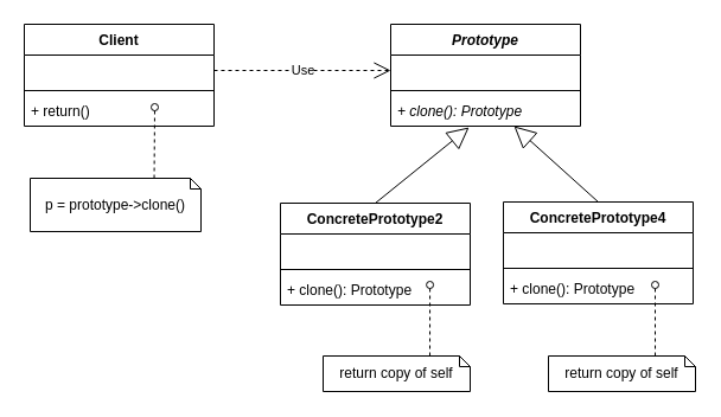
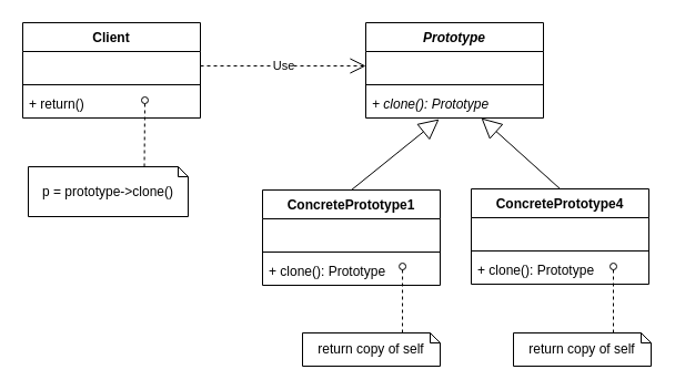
  <mxCell id="0" />
  <mxCell id="1" parent="0" />
  <mxCell id="2" value="&lt;i&gt;Prototype&lt;/i&gt;" style="swimlane;fontStyle=1;align=center;verticalAlign=top;childLayout=stackLayout;horizontal=1;startSize=26;horizontalStack=0;resizeParent=1;resizeParentMax=0;resizeLast=0;collapsible=1;marginBottom=0;whiteSpace=wrap;html=1;" parent="1" vertex="1"><mxGeometry x="329" y="20" width="160" height="86" as="geometry" /></mxCell>
  <mxCell id="3" value="&amp;nbsp;" style="text;strokeColor=none;fillColor=none;align=left;verticalAlign=top;spacingLeft=4;spacingRight=4;overflow=hidden;rotatable=0;points=[[0,0.5],[1,0.5]];portConstraint=eastwest;whiteSpace=wrap;html=1;" parent="2" vertex="1"><mxGeometry y="26" width="160" height="26" as="geometry" /></mxCell>
  <mxCell id="4" value="" style="line;strokeWidth=1;fillColor=none;align=left;verticalAlign=middle;spacingTop=-1;spacingLeft=3;spacingRight=3;rotatable=0;labelPosition=right;points=[];portConstraint=eastwest;strokeColor=inherit;" parent="2" vertex="1"><mxGeometry y="52" width="160" height="8" as="geometry" /></mxCell>
  <mxCell id="5" value="&lt;i&gt;+ clone(): Prototype&lt;/i&gt;" style="text;strokeColor=none;fillColor=none;align=left;verticalAlign=top;spacingLeft=4;spacingRight=4;overflow=hidden;rotatable=0;points=[[0,0.5],[1,0.5]];portConstraint=eastwest;whiteSpace=wrap;html=1;" parent="2" vertex="1"><mxGeometry y="60" width="160" height="26" as="geometry" /></mxCell>
- <mxCell id="6" value="ConcretePrototype2" style="swimlane;fontStyle=1;align=center;verticalAlign=top;childLayout=stackLayout;horizontal=1;startSize=26;horizontalStack=0;resizeParent=1;resizeParentMax=0;resizeLast=0;collapsible=1;marginBottom=0;whiteSpace=wrap;html=1;" parent="1" vertex="1"><mxGeometry x="236" y="171" width="160" height="86" as="geometry" /></mxCell>
+ <mxCell id="6" value="ConcretePrototype1" style="swimlane;fontStyle=1;align=center;verticalAlign=top;childLayout=stackLayout;horizontal=1;startSize=26;horizontalStack=0;resizeParent=1;resizeParentMax=0;resizeLast=0;collapsible=1;marginBottom=0;whiteSpace=wrap;html=1;" parent="1" vertex="1"><mxGeometry x="236" y="171" width="160" height="86" as="geometry" /></mxCell>
  <mxCell id="7" value="&amp;nbsp;" style="text;strokeColor=none;fillColor=none;align=left;verticalAlign=top;spacingLeft=4;spacingRight=4;overflow=hidden;rotatable=0;points=[[0,0.5],[1,0.5]];portConstraint=eastwest;whiteSpace=wrap;html=1;" parent="6" vertex="1"><mxGeometry y="26" width="160" height="26" as="geometry" /></mxCell>
  <mxCell id="8" value="" style="line;strokeWidth=1;fillColor=none;align=left;verticalAlign=middle;spacingTop=-1;spacingLeft=3;spacingRight=3;rotatable=0;labelPosition=right;points=[];portConstraint=eastwest;strokeColor=inherit;" parent="6" vertex="1"><mxGeometry y="52" width="160" height="8" as="geometry" /></mxCell>
  <mxCell id="9" value="+ clone(): Prototype" style="text;strokeColor=none;fillColor=none;align=left;verticalAlign=top;spacingLeft=4;spacingRight=4;overflow=hidden;rotatable=0;points=[[0,0.5],[1,0.5]];portConstraint=eastwest;whiteSpace=wrap;html=1;" parent="6" vertex="1"><mxGeometry y="60" width="160" height="26" as="geometry" /></mxCell>
  <mxCell id="10" value="ConcretePrototype4" style="swimlane;fontStyle=1;align=center;verticalAlign=top;childLayout=stackLayout;horizontal=1;startSize=26;horizontalStack=0;resizeParent=1;resizeParentMax=0;resizeLast=0;collapsible=1;marginBottom=0;whiteSpace=wrap;html=1;" parent="1" vertex="1"><mxGeometry x="424" y="170" width="160" height="86" as="geometry" /></mxCell>
  <mxCell id="11" value="&amp;nbsp;" style="text;strokeColor=none;fillColor=none;align=left;verticalAlign=top;spacingLeft=4;spacingRight=4;overflow=hidden;rotatable=0;points=[[0,0.5],[1,0.5]];portConstraint=eastwest;whiteSpace=wrap;html=1;" parent="10" vertex="1"><mxGeometry y="26" width="160" height="26" as="geometry" /></mxCell>
  <mxCell id="12" value="" style="line;strokeWidth=1;fillColor=none;align=left;verticalAlign=middle;spacingTop=-1;spacingLeft=3;spacingRight=3;rotatable=0;labelPosition=right;points=[];portConstraint=eastwest;strokeColor=inherit;" parent="10" vertex="1"><mxGeometry y="52" width="160" height="8" as="geometry" /></mxCell>
  <mxCell id="13" value="+ clone(): Prototype" style="text;strokeColor=none;fillColor=none;align=left;verticalAlign=top;spacingLeft=4;spacingRight=4;overflow=hidden;rotatable=0;points=[[0,0.5],[1,0.5]];portConstraint=eastwest;whiteSpace=wrap;html=1;" parent="10" vertex="1"><mxGeometry y="60" width="160" height="26" as="geometry" /></mxCell>
  <mxCell id="14" value="" style="endArrow=block;endSize=16;endFill=0;html=1;rounded=0;exitX=0.5;exitY=0;exitDx=0;exitDy=0;entryX=0.413;entryY=1.038;entryDx=0;entryDy=0;entryPerimeter=0;" parent="1" source="6" target="5" edge="1"><mxGeometry width="160" relative="1" as="geometry"><mxPoint x="110" y="80" as="sourcePoint" /><mxPoint x="270" y="80" as="targetPoint" /></mxGeometry></mxCell>
  <mxCell id="15" value="" style="endArrow=block;endSize=16;endFill=0;html=1;rounded=0;exitX=0.5;exitY=0;exitDx=0;exitDy=0;entryX=0.65;entryY=1;entryDx=0;entryDy=0;entryPerimeter=0;" parent="1" source="10" target="5" edge="1"><mxGeometry width="160" relative="1" as="geometry"><mxPoint x="230" y="80" as="sourcePoint" /><mxPoint x="390" y="80" as="targetPoint" /></mxGeometry></mxCell>
  <mxCell id="16" value="return copy of self" style="shape=note;size=9;whiteSpace=wrap;html=1;" parent="1" vertex="1"><mxGeometry x="272" y="300" width="124" height="30" as="geometry" /></mxCell>
  <mxCell id="17" value="" style="endArrow=none;dashed=1;html=1;rounded=0;entryX=0.726;entryY=0;entryDx=0;entryDy=0;entryPerimeter=0;startArrow=oval;startFill=0;exitX=0.788;exitY=0.346;exitDx=0;exitDy=0;exitPerimeter=0;" parent="1" source="9" target="16" edge="1"><mxGeometry width="50" height="50" relative="1" as="geometry"><mxPoint x="430" y="300" as="sourcePoint" /><mxPoint x="340" y="140" as="targetPoint" /></mxGeometry></mxCell>
  <mxCell id="18" value="return copy of self" style="shape=note;size=9;whiteSpace=wrap;html=1;" parent="1" vertex="1"><mxGeometry x="462" y="300" width="124" height="30" as="geometry" /></mxCell>
  <mxCell id="19" value="" style="endArrow=none;dashed=1;html=1;rounded=0;entryX=0.726;entryY=0;entryDx=0;entryDy=0;entryPerimeter=0;startArrow=oval;startFill=0;exitX=0.788;exitY=0.346;exitDx=0;exitDy=0;exitPerimeter=0;" parent="1" target="18" edge="1"><mxGeometry width="50" height="50" relative="1" as="geometry"><mxPoint x="552" y="240" as="sourcePoint" /><mxPoint x="530" y="140" as="targetPoint" /></mxGeometry></mxCell>
  <mxCell id="20" value="Client" style="swimlane;fontStyle=1;align=center;verticalAlign=top;childLayout=stackLayout;horizontal=1;startSize=26;horizontalStack=0;resizeParent=1;resizeParentMax=0;resizeLast=0;collapsible=1;marginBottom=0;whiteSpace=wrap;html=1;" parent="1" vertex="1"><mxGeometry x="20" y="20" width="160" height="86" as="geometry" /></mxCell>
  <mxCell id="21" value="&amp;nbsp;" style="text;strokeColor=none;fillColor=none;align=left;verticalAlign=top;spacingLeft=4;spacingRight=4;overflow=hidden;rotatable=0;points=[[0,0.5],[1,0.5]];portConstraint=eastwest;whiteSpace=wrap;html=1;" parent="20" vertex="1"><mxGeometry y="26" width="160" height="26" as="geometry" /></mxCell>
  <mxCell id="22" value="" style="line;strokeWidth=1;fillColor=none;align=left;verticalAlign=middle;spacingTop=-1;spacingLeft=3;spacingRight=3;rotatable=0;labelPosition=right;points=[];portConstraint=eastwest;strokeColor=inherit;" parent="20" vertex="1"><mxGeometry y="52" width="160" height="8" as="geometry" /></mxCell>
  <mxCell id="23" value="+ return()" style="text;strokeColor=none;fillColor=none;align=left;verticalAlign=top;spacingLeft=4;spacingRight=4;overflow=hidden;rotatable=0;points=[[0,0.5],[1,0.5]];portConstraint=eastwest;whiteSpace=wrap;html=1;" parent="20" vertex="1"><mxGeometry y="60" width="160" height="26" as="geometry" /></mxCell>
  <mxCell id="24" value="p = prototype-&amp;gt;clone()" style="shape=note;size=9;whiteSpace=wrap;html=1;" parent="1" vertex="1"><mxGeometry x="25" y="150" width="144" height="45" as="geometry" /></mxCell>
  <mxCell id="25" value="" style="endArrow=none;dashed=1;html=1;rounded=0;entryX=0.726;entryY=0;entryDx=0;entryDy=0;entryPerimeter=0;startArrow=oval;startFill=0;exitX=0.788;exitY=0.346;exitDx=0;exitDy=0;exitPerimeter=0;" parent="1" target="24" edge="1"><mxGeometry width="50" height="50" relative="1" as="geometry"><mxPoint x="130" y="90" as="sourcePoint" /><mxPoint x="108" y="-10" as="targetPoint" /></mxGeometry></mxCell>
  <mxCell id="26" value="Use" style="endArrow=open;endSize=12;dashed=1;html=1;rounded=0;exitX=1;exitY=0.5;exitDx=0;exitDy=0;entryX=0;entryY=0.5;entryDx=0;entryDy=0;" parent="1" source="21" target="3" edge="1"><mxGeometry width="160" relative="1" as="geometry"><mxPoint x="230" y="170" as="sourcePoint" /><mxPoint x="390" y="170" as="targetPoint" /></mxGeometry></mxCell>
